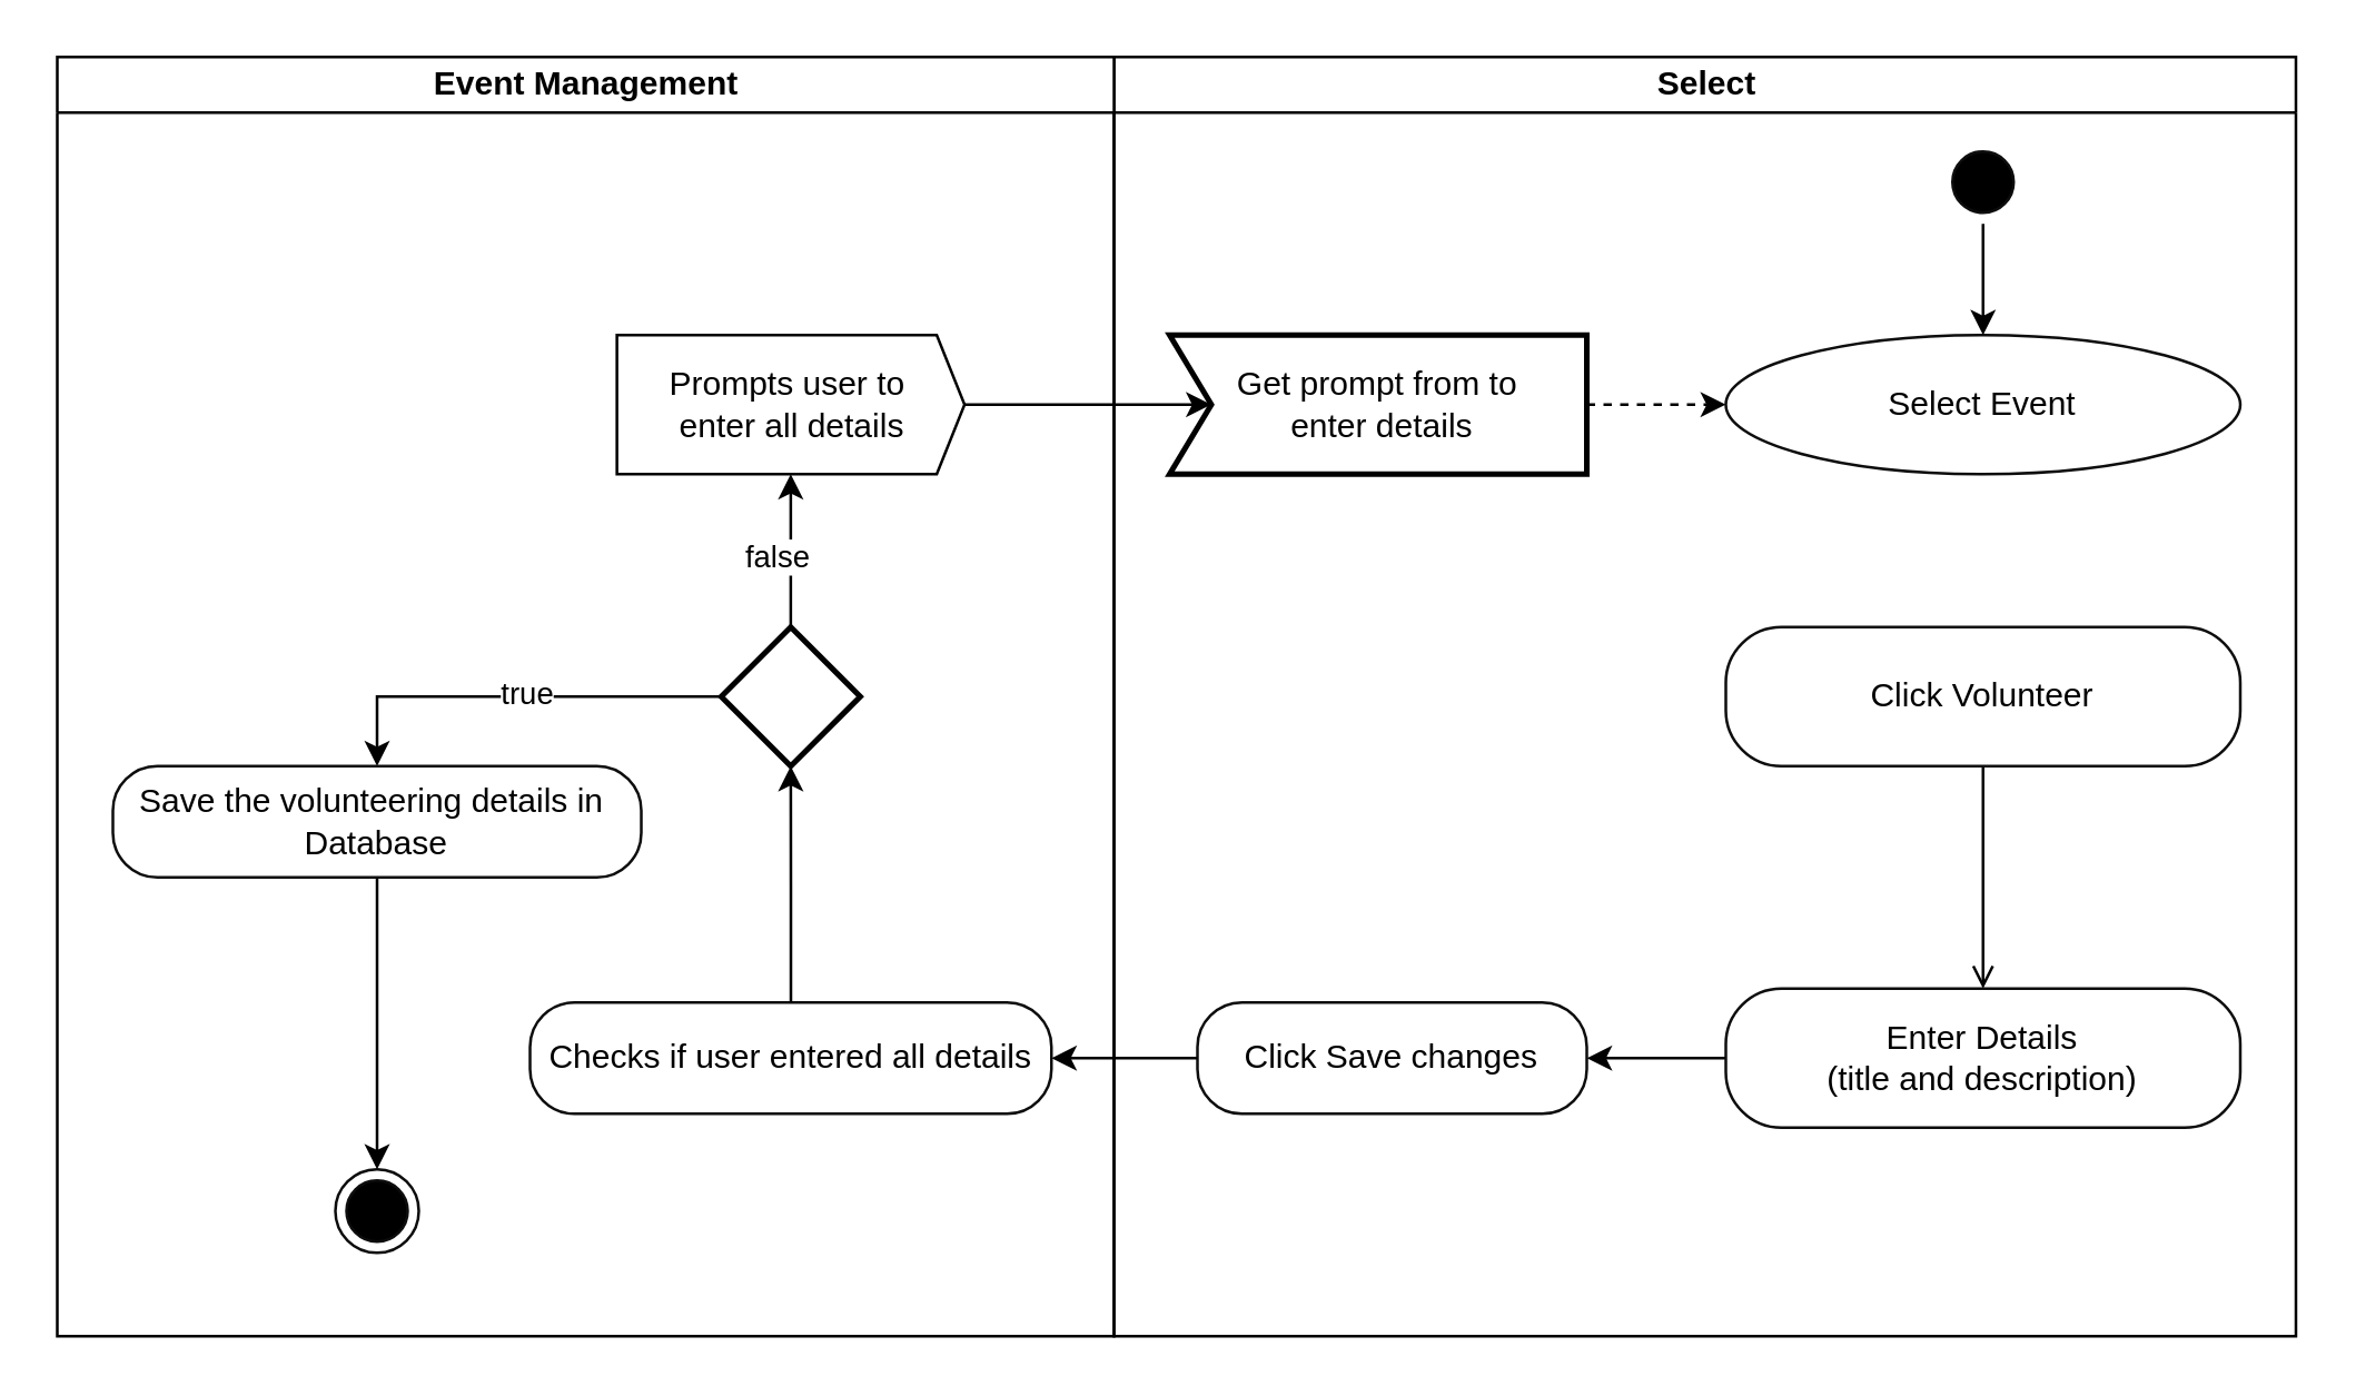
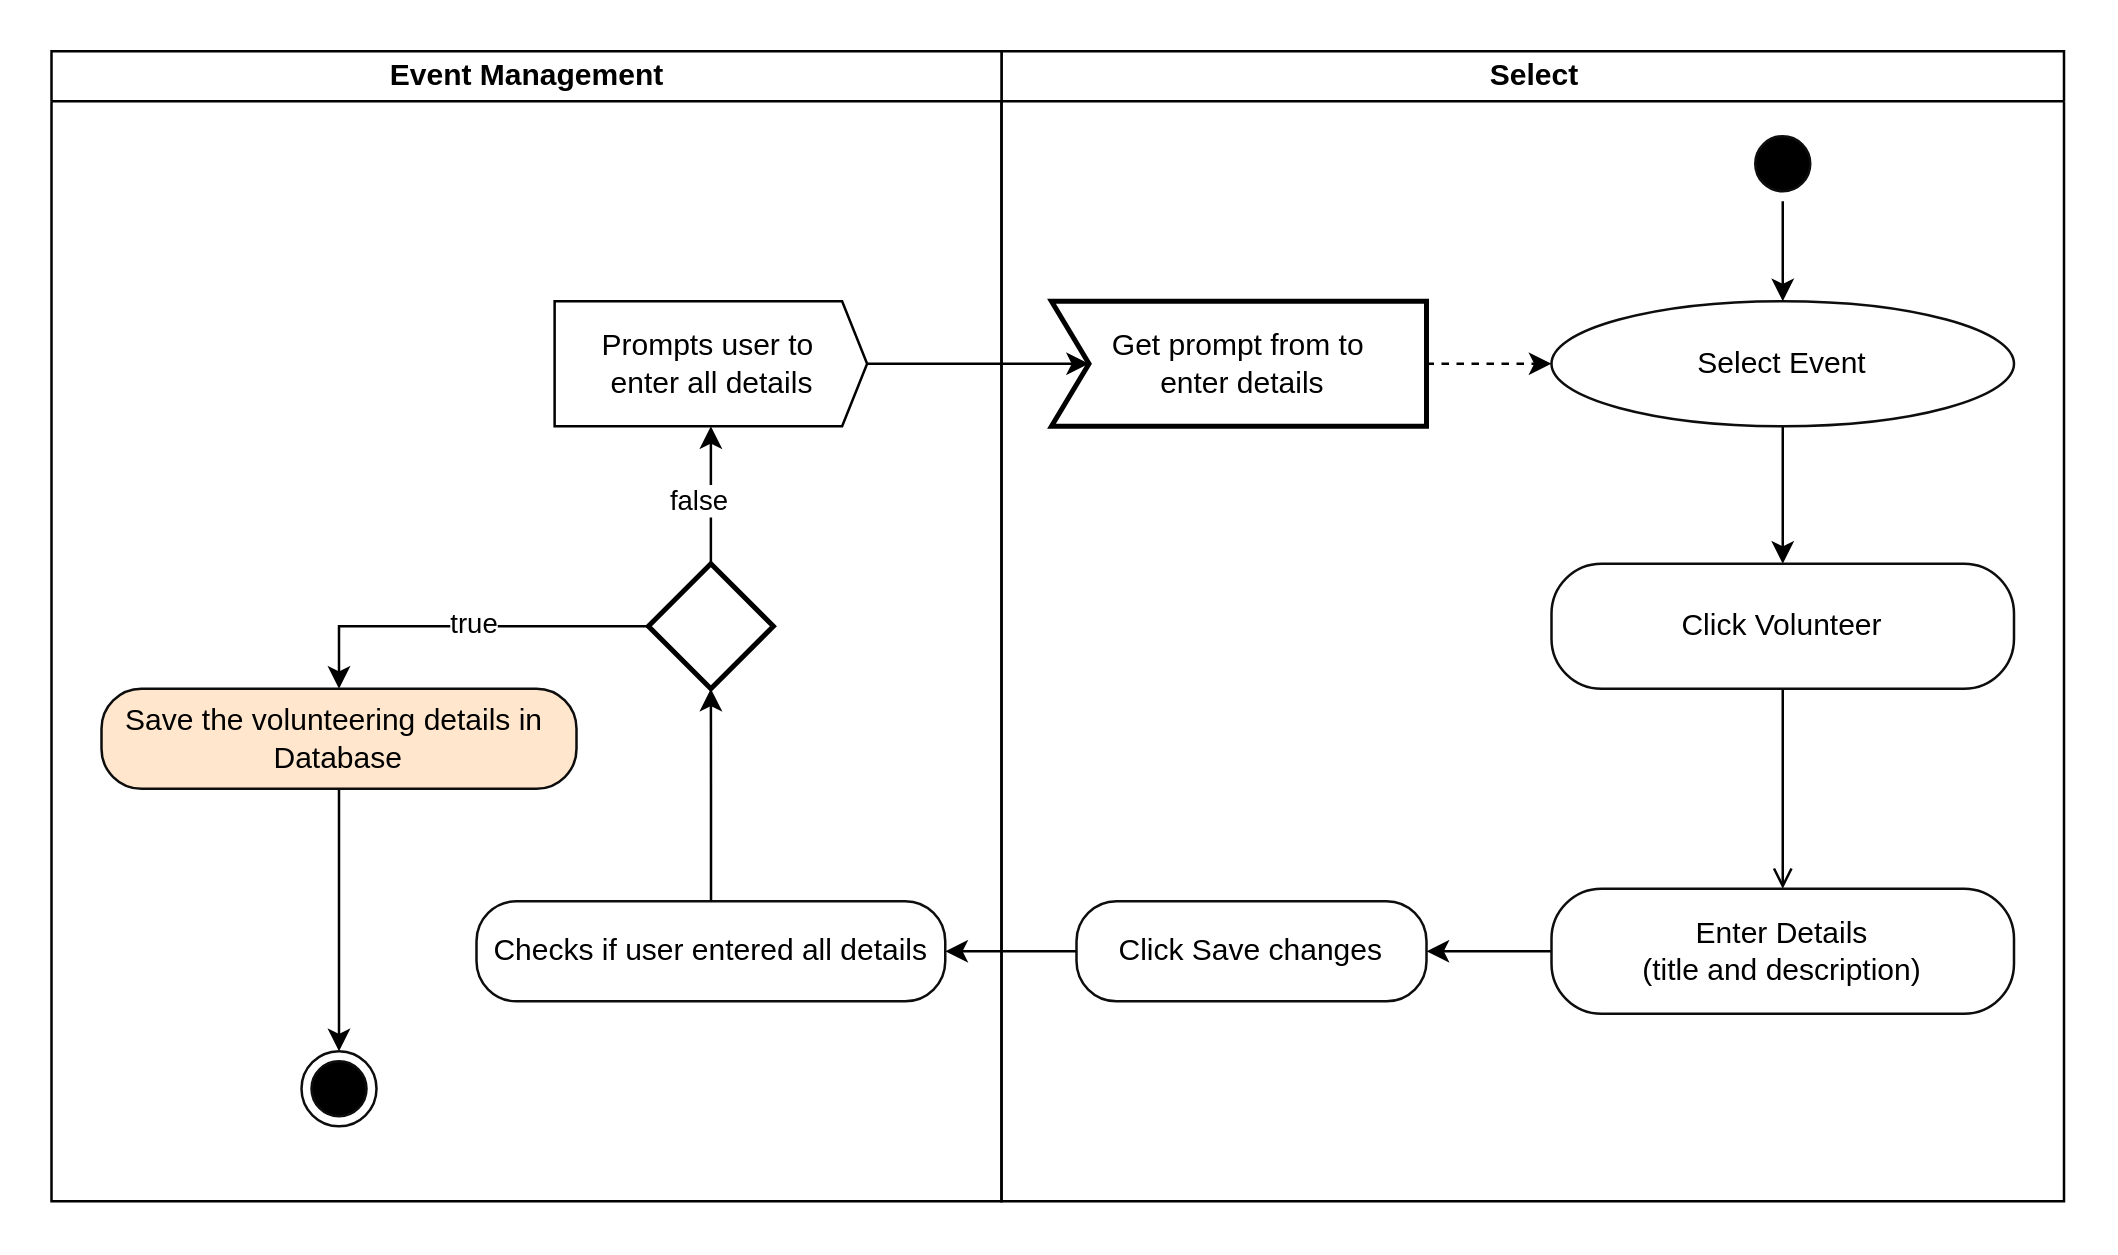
  <mxCell id="0" />
  <mxCell id="1" parent="0" />
  <mxCell id="2" value="Select" style="swimlane;startSize=20;html=1;" vertex="1" parent="1"><mxGeometry x="400" y="20" width="425" height="460" as="geometry" /></mxCell>
  <mxCell id="3" value="" style="ellipse;html=1;shape=startState;fillColor=#000000;strokeColor=#0D0D0D;" vertex="1" parent="2"><mxGeometry x="297.5" y="30" width="30" height="30" as="geometry" /></mxCell>
+ <mxCell id="4" style="edgeStyle=orthogonalEdgeStyle;rounded=0;orthogonalLoop=1;jettySize=auto;html=1;" edge="1" parent="2" source="5" target="11"><mxGeometry relative="1" as="geometry" /></mxCell>
  <mxCell id="5" value="Select Event" style="ellipse;whiteSpace=wrap;html=1;arcSize=40;fontColor=#000000;fillColor=#FFFFFF;strokeColor=#0D0D0D;" vertex="1" parent="2"><mxGeometry x="220" y="100" width="185" height="50" as="geometry" /></mxCell>
  <mxCell id="6" style="edgeStyle=orthogonalEdgeStyle;rounded=0;orthogonalLoop=1;jettySize=auto;html=1;entryX=0.5;entryY=0;entryDx=0;entryDy=0;exitX=0.5;exitY=1;exitDx=0;exitDy=0;" edge="1" parent="2" source="3" target="5"><mxGeometry relative="1" as="geometry"><mxPoint x="312.5" y="40" as="sourcePoint" /></mxGeometry></mxCell>
  <mxCell id="7" value="Click Save changes" style="rounded=1;whiteSpace=wrap;html=1;arcSize=40;fontColor=#000000;fillColor=#FFFFFF;strokeColor=#0D0D0D;" vertex="1" parent="2"><mxGeometry x="30" y="340" width="140" height="40" as="geometry" /></mxCell>
  <mxCell id="8" style="edgeStyle=orthogonalEdgeStyle;rounded=0;orthogonalLoop=1;jettySize=auto;html=1;entryX=0.5;entryY=0;entryDx=0;entryDy=0;exitX=0.5;exitY=1;exitDx=0;exitDy=0;endArrow=open;" edge="1" parent="2" source="11" target="13"><mxGeometry relative="1" as="geometry" /></mxCell>
  <mxCell id="9" style="edgeStyle=orthogonalEdgeStyle;rounded=0;orthogonalLoop=1;jettySize=auto;html=1;entryX=0;entryY=0.5;entryDx=0;entryDy=0;dashed=1;" edge="1" parent="2" source="10" target="5"><mxGeometry relative="1" as="geometry" /></mxCell>
  <mxCell id="10" value="Get prompt from to&lt;div&gt;&amp;nbsp;enter details&lt;/div&gt;" style="html=1;shape=mxgraph.sysml.accEvent;strokeWidth=2;whiteSpace=wrap;align=center;rotation=0;" vertex="1" parent="2"><mxGeometry x="20" y="100" width="150" height="50" as="geometry" /></mxCell>
  <mxCell id="11" value="Click Volunteer" style="rounded=1;whiteSpace=wrap;html=1;arcSize=40;fontColor=#000000;fillColor=#FFFFFF;strokeColor=#0D0D0D;" vertex="1" parent="2"><mxGeometry x="220" y="205" width="185" height="50" as="geometry" /></mxCell>
  <mxCell id="12" style="edgeStyle=orthogonalEdgeStyle;rounded=0;orthogonalLoop=1;jettySize=auto;html=1;entryX=1;entryY=0.5;entryDx=0;entryDy=0;" edge="1" parent="2" source="13" target="7"><mxGeometry relative="1" as="geometry" /></mxCell>
  <mxCell id="13" value="Enter Details&lt;div&gt;&lt;span style=&quot;background-color: initial;&quot;&gt;(title and description)&lt;/span&gt;&lt;/div&gt;" style="rounded=1;whiteSpace=wrap;html=1;arcSize=40;fontColor=#000000;fillColor=#FFFFFF;strokeColor=#0D0D0D;" vertex="1" parent="2"><mxGeometry x="220" y="335" width="185" height="50" as="geometry" /></mxCell>
  <mxCell id="14" value="Event Management" style="swimlane;startSize=20;html=1;" vertex="1" parent="1"><mxGeometry x="20" y="20" width="380" height="460" as="geometry" /></mxCell>
  <mxCell id="15" value="Checks if user entered all details" style="rounded=1;whiteSpace=wrap;html=1;arcSize=40;fontColor=#000000;fillColor=#FFFFFF;strokeColor=#0D0D0D;" vertex="1" parent="14"><mxGeometry x="170" y="340" width="187.5" height="40" as="geometry" /></mxCell>
  <mxCell id="16" style="edgeStyle=orthogonalEdgeStyle;rounded=0;orthogonalLoop=1;jettySize=auto;html=1;entryX=0.5;entryY=0;entryDx=0;entryDy=0;" edge="1" parent="14" source="18" target="24"><mxGeometry relative="1" as="geometry" /></mxCell>
  <mxCell id="17" value="true" style="edgeLabel;html=1;align=center;verticalAlign=middle;resizable=0;points=[];" vertex="1" connectable="0" parent="16"><mxGeometry x="-0.06" y="-2" relative="1" as="geometry"><mxPoint as="offset" /></mxGeometry></mxCell>
  <mxCell id="18" value="" style="strokeWidth=2;html=1;shape=mxgraph.flowchart.decision;whiteSpace=wrap;" vertex="1" parent="14"><mxGeometry x="238.75" y="205" width="50" height="50" as="geometry" /></mxCell>
  <mxCell id="19" style="edgeStyle=orthogonalEdgeStyle;rounded=0;orthogonalLoop=1;jettySize=auto;html=1;entryX=0.5;entryY=1;entryDx=0;entryDy=0;entryPerimeter=0;" edge="1" parent="14" source="15" target="18"><mxGeometry relative="1" as="geometry" /></mxCell>
  <mxCell id="20" value="Prompts user to&amp;nbsp;&lt;div&gt;enter all details&lt;/div&gt;" style="html=1;shadow=0;dashed=0;align=center;verticalAlign=middle;shape=mxgraph.arrows2.arrow;dy=0;dx=10;notch=0;rotation=0;" vertex="1" parent="14"><mxGeometry x="201.25" y="100" width="125" height="50" as="geometry" /></mxCell>
  <mxCell id="21" style="edgeStyle=orthogonalEdgeStyle;rounded=0;orthogonalLoop=1;jettySize=auto;html=1;" edge="1" parent="14" source="18" target="20"><mxGeometry relative="1" as="geometry" /></mxCell>
  <mxCell id="22" value="false" style="edgeLabel;html=1;align=center;verticalAlign=middle;resizable=0;points=[];" vertex="1" connectable="0" parent="21"><mxGeometry x="-0.073" y="5" relative="1" as="geometry"><mxPoint y="-1" as="offset" /></mxGeometry></mxCell>
  <mxCell id="23" style="edgeStyle=orthogonalEdgeStyle;rounded=0;orthogonalLoop=1;jettySize=auto;html=1;entryX=0.5;entryY=0;entryDx=0;entryDy=0;" edge="1" parent="14" source="24" target="25"><mxGeometry relative="1" as="geometry" /></mxCell>
- <mxCell id="24" value="Save the volunteering details in&amp;nbsp;&lt;div&gt;Database&lt;/div&gt;" style="rounded=1;whiteSpace=wrap;html=1;arcSize=40;fontColor=#000000;fillColor=#FFFFFF;strokeColor=#0D0D0D;" vertex="1" parent="14"><mxGeometry x="20" y="255" width="190" height="40" as="geometry" /></mxCell>
+ <mxCell id="24" value="Save the volunteering details in&amp;nbsp;&lt;div&gt;Database&lt;/div&gt;" style="rounded=1;whiteSpace=wrap;html=1;arcSize=40;fontColor=#000000;fillColor=#ffe6cc;strokeColor=#0D0D0D;" vertex="1" parent="14"><mxGeometry x="20" y="255" width="190" height="40" as="geometry" /></mxCell>
  <mxCell id="25" value="" style="ellipse;html=1;shape=endState;fillColor=#000000;strokeColor=#0D0D0D;" vertex="1" parent="14"><mxGeometry x="100" y="400" width="30" height="30" as="geometry" /></mxCell>
  <mxCell id="26" style="edgeStyle=orthogonalEdgeStyle;rounded=0;orthogonalLoop=1;jettySize=auto;html=1;entryX=1;entryY=0.5;entryDx=0;entryDy=0;" edge="1" parent="1" source="7" target="15"><mxGeometry relative="1" as="geometry" /></mxCell>
  <mxCell id="27" style="edgeStyle=orthogonalEdgeStyle;rounded=0;orthogonalLoop=1;jettySize=auto;html=1;entryX=0;entryY=0.5;entryDx=15;entryDy=0;entryPerimeter=0;" edge="1" parent="1" source="20" target="10"><mxGeometry relative="1" as="geometry" /></mxCell>
